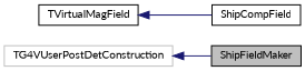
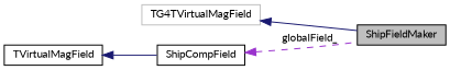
  digraph {
    fontname=Lato
    rankdir=LR
    node [color=black fillcolor=white fontname=Lato fontsize=10 shape=record style=filled]
    edge [color=midnightblue dir=back fontname=Lato fontsize=10 labelfontname=Helvetica labelfontsize=10 style=solid]
    n1 [fillcolor=grey75 fontcolor=black height=0.2 label=ShipFieldMaker width=0.4]
-   n2 [color=grey75 height=0.2 label=TG4VUserPostDetConstruction width=0.4]
+   n2 [color=grey75 height=0.2 label=TG4TVirtualMagField width=0.4]
    n3 [height=0.2 label=ShipCompField width=0.4]
    n4 [height=0.2 label=TVirtualMagField width=0.4]
    n2 -> n1
+   n3 -> n1 [color=darkorchid3 label=" globalField_" style=dashed]
    n4 -> n3
  }
